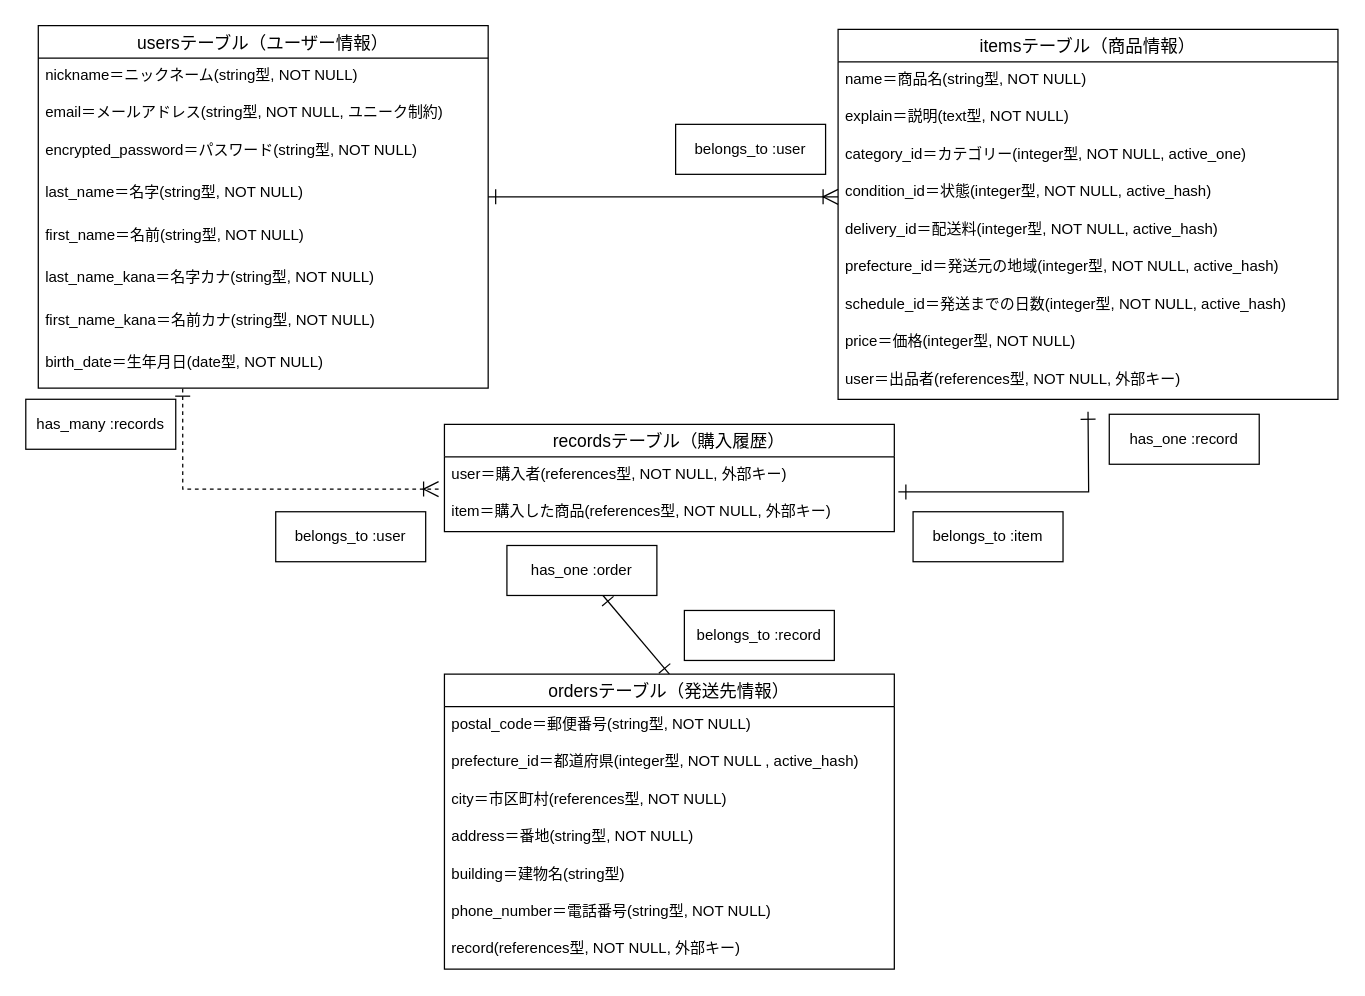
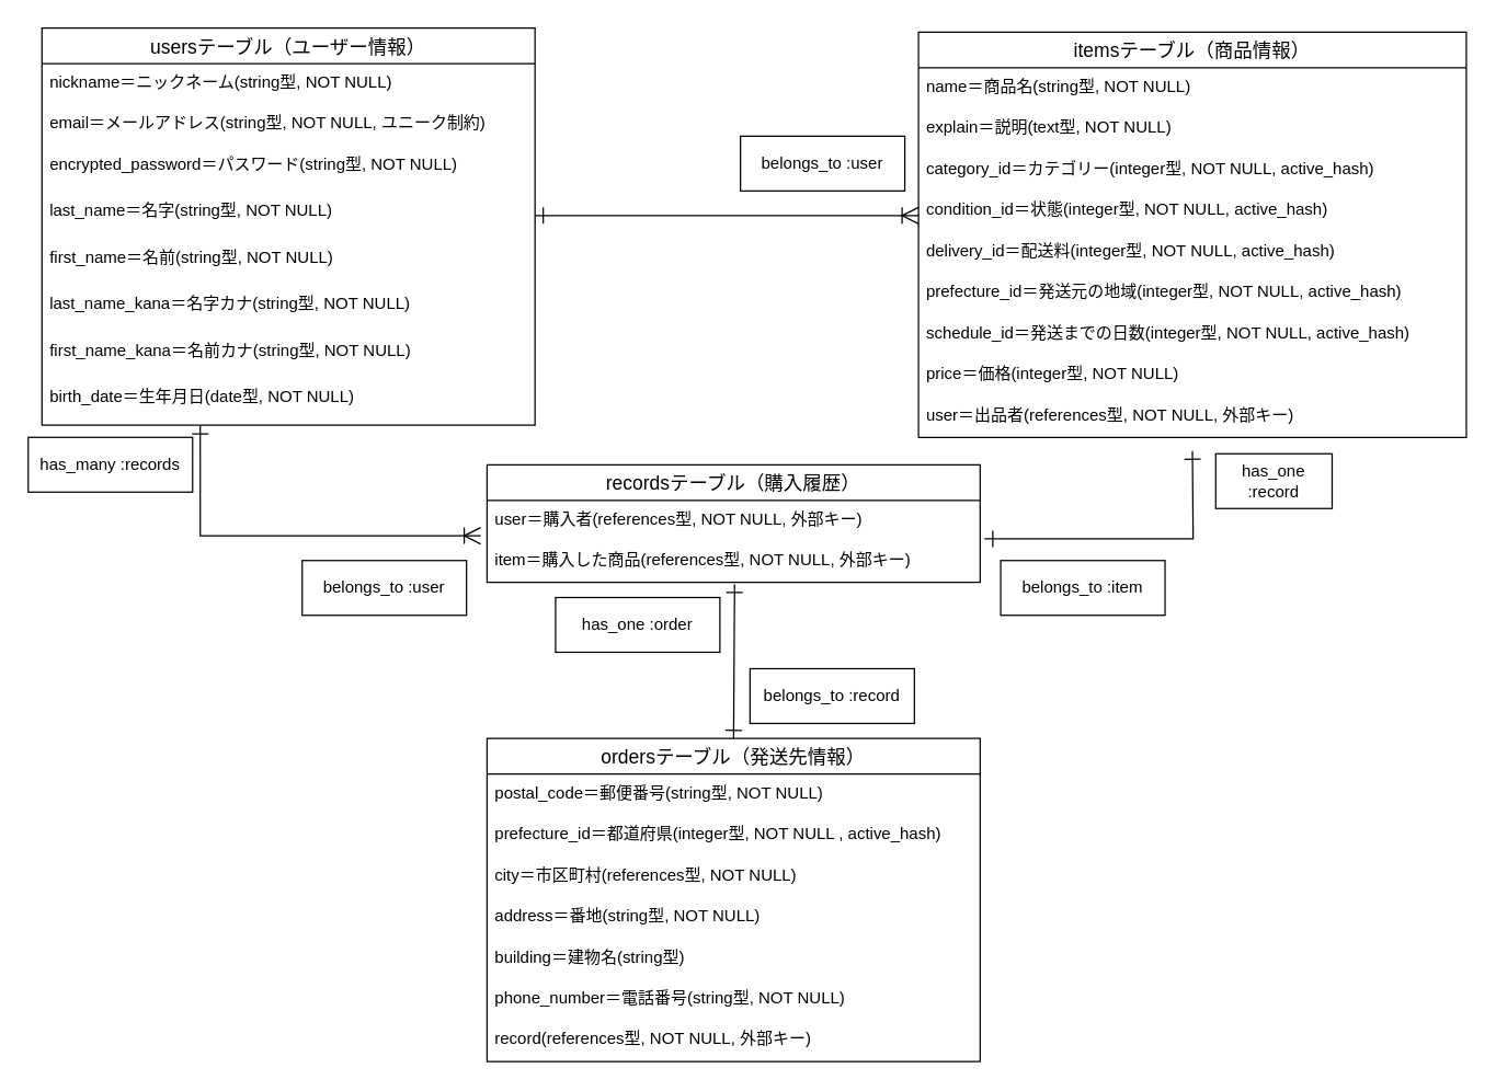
  <mxCell id="0" />
  <mxCell id="1" parent="0" />
  <mxCell id="2" value="usersテーブル（ユーザー情報）" style="swimlane;fontStyle=0;childLayout=stackLayout;horizontal=1;startSize=26;horizontalStack=0;resizeParent=1;resizeParentMax=0;resizeLast=0;collapsible=1;marginBottom=0;align=center;fontSize=14;spacing=2;labelBackgroundColor=none;" parent="1" vertex="1"><mxGeometry x="30" y="20" width="360" height="290" as="geometry"><mxRectangle x="120" y="40" width="130" height="30" as="alternateBounds" /></mxGeometry></mxCell>
  <mxCell id="3" value="nickname＝ニックネーム(string型, NOT NULL)" style="text;strokeColor=none;fillColor=none;spacingLeft=4;spacingRight=4;overflow=hidden;rotatable=0;points=[[0,0.5],[1,0.5]];portConstraint=eastwest;fontSize=12;" parent="2" vertex="1"><mxGeometry y="26" width="360" height="30" as="geometry" /></mxCell>
  <mxCell id="4" value="email＝メールアドレス(string型, NOT NULL, ユニーク制約)" style="text;strokeColor=none;fillColor=none;spacingLeft=4;spacingRight=4;overflow=hidden;rotatable=0;points=[[0,0.5],[1,0.5]];portConstraint=eastwest;fontSize=12;" parent="2" vertex="1"><mxGeometry y="56" width="360" height="30" as="geometry" /></mxCell>
  <mxCell id="5" value="encrypted_password＝パスワード(string型, NOT NULL)" style="text;strokeColor=none;fillColor=none;spacingLeft=4;spacingRight=4;overflow=hidden;rotatable=0;points=[[0,0.5],[1,0.5]];portConstraint=eastwest;fontSize=12;" parent="2" vertex="1"><mxGeometry y="86" width="360" height="34" as="geometry" /></mxCell>
  <mxCell id="6" value="last_name＝名字(string型, NOT NULL)" style="text;strokeColor=none;fillColor=none;spacingLeft=4;spacingRight=4;overflow=hidden;rotatable=0;points=[[0,0.5],[1,0.5]];portConstraint=eastwest;fontSize=12;" parent="2" vertex="1"><mxGeometry y="120" width="360" height="34" as="geometry" /></mxCell>
  <mxCell id="7" value="first_name＝名前(string型, NOT NULL)" style="text;strokeColor=none;fillColor=none;spacingLeft=4;spacingRight=4;overflow=hidden;rotatable=0;points=[[0,0.5],[1,0.5]];portConstraint=eastwest;fontSize=12;" parent="2" vertex="1"><mxGeometry y="154" width="360" height="34" as="geometry" /></mxCell>
  <mxCell id="8" value="last_name_kana＝名字カナ(string型, NOT NULL)" style="text;strokeColor=none;fillColor=none;spacingLeft=4;spacingRight=4;overflow=hidden;rotatable=0;points=[[0,0.5],[1,0.5]];portConstraint=eastwest;fontSize=12;whiteSpace=wrap;" parent="2" vertex="1"><mxGeometry y="188" width="360" height="34" as="geometry" /></mxCell>
  <mxCell id="9" value="first_name_kana＝名前カナ(string型, NOT NULL)" style="text;strokeColor=none;fillColor=none;spacingLeft=4;spacingRight=4;overflow=hidden;rotatable=0;points=[[0,0.5],[1,0.5]];portConstraint=eastwest;fontSize=12;" parent="2" vertex="1"><mxGeometry y="222" width="360" height="34" as="geometry" /></mxCell>
  <mxCell id="10" value="birth_date＝生年月日(date型, NOT NULL)" style="text;strokeColor=none;fillColor=none;spacingLeft=4;spacingRight=4;overflow=hidden;rotatable=0;points=[[0,0.5],[1,0.5]];portConstraint=eastwest;fontSize=12;" parent="2" vertex="1"><mxGeometry y="256" width="360" height="34" as="geometry" /></mxCell>
  <mxCell id="11" value="itemsテーブル（商品情報）" style="swimlane;fontStyle=0;childLayout=stackLayout;horizontal=1;startSize=26;horizontalStack=0;resizeParent=1;resizeParentMax=0;resizeLast=0;collapsible=1;marginBottom=0;align=center;fontSize=14;" parent="1" vertex="1"><mxGeometry x="670" y="23" width="400" height="296" as="geometry" /></mxCell>
  <mxCell id="12" value="name＝商品名(string型, NOT NULL)" style="text;strokeColor=none;fillColor=none;spacingLeft=4;spacingRight=4;overflow=hidden;rotatable=0;points=[[0,0.5],[1,0.5]];portConstraint=eastwest;fontSize=12;" parent="11" vertex="1"><mxGeometry y="26" width="400" height="30" as="geometry" /></mxCell>
  <mxCell id="13" value="explain＝説明(text型, NOT NULL)" style="text;strokeColor=none;fillColor=none;spacingLeft=4;spacingRight=4;overflow=hidden;rotatable=0;points=[[0,0.5],[1,0.5]];portConstraint=eastwest;fontSize=12;labelBorderColor=none;" parent="11" vertex="1"><mxGeometry y="56" width="400" height="30" as="geometry" /></mxCell>
- <mxCell id="14" value="category_id＝カテゴリー(integer型, NOT NULL, active_one)" style="text;strokeColor=none;fillColor=none;spacingLeft=4;spacingRight=4;overflow=hidden;rotatable=0;points=[[0,0.5],[1,0.5]];portConstraint=eastwest;fontSize=12;" parent="11" vertex="1"><mxGeometry y="86" width="400" height="30" as="geometry" /></mxCell>
+ <mxCell id="14" value="category_id＝カテゴリー(integer型, NOT NULL, active_hash)" style="text;strokeColor=none;fillColor=none;spacingLeft=4;spacingRight=4;overflow=hidden;rotatable=0;points=[[0,0.5],[1,0.5]];portConstraint=eastwest;fontSize=12;" parent="11" vertex="1"><mxGeometry y="86" width="400" height="30" as="geometry" /></mxCell>
  <mxCell id="15" value="condition_id＝状態(integer型, NOT NULL, active_hash)" style="text;strokeColor=none;fillColor=none;spacingLeft=4;spacingRight=4;overflow=hidden;rotatable=0;points=[[0,0.5],[1,0.5]];portConstraint=eastwest;fontSize=12;" parent="11" vertex="1"><mxGeometry y="116" width="400" height="30" as="geometry" /></mxCell>
  <mxCell id="16" value="delivery_id＝配送料(integer型, NOT NULL, active_hash)" style="text;strokeColor=none;fillColor=none;spacingLeft=4;spacingRight=4;overflow=hidden;rotatable=0;points=[[0,0.5],[1,0.5]];portConstraint=eastwest;fontSize=12;" parent="11" vertex="1"><mxGeometry y="146" width="400" height="30" as="geometry" /></mxCell>
  <mxCell id="17" value="prefecture_id＝発送元の地域(integer型, NOT NULL, active_hash)" style="text;strokeColor=none;fillColor=none;spacingLeft=4;spacingRight=4;overflow=hidden;rotatable=0;points=[[0,0.5],[1,0.5]];portConstraint=eastwest;fontSize=12;" parent="11" vertex="1"><mxGeometry y="176" width="400" height="30" as="geometry" /></mxCell>
  <mxCell id="18" value="schedule_id＝発送までの日数(integer型, NOT NULL, active_hash)" style="text;strokeColor=none;fillColor=none;spacingLeft=4;spacingRight=4;overflow=hidden;rotatable=0;points=[[0,0.5],[1,0.5]];portConstraint=eastwest;fontSize=12;" parent="11" vertex="1"><mxGeometry y="206" width="400" height="30" as="geometry" /></mxCell>
  <mxCell id="19" value="price＝価格(integer型, NOT NULL)" style="text;strokeColor=none;fillColor=none;spacingLeft=4;spacingRight=4;overflow=hidden;rotatable=0;points=[[0,0.5],[1,0.5]];portConstraint=eastwest;fontSize=12;" parent="11" vertex="1"><mxGeometry y="236" width="400" height="30" as="geometry" /></mxCell>
  <mxCell id="20" value="user＝出品者(references型, NOT NULL, 外部キー)" style="text;strokeColor=none;fillColor=none;spacingLeft=4;spacingRight=4;overflow=hidden;rotatable=0;points=[[0,0.5],[1,0.5]];portConstraint=eastwest;fontSize=12;" parent="11" vertex="1"><mxGeometry y="266" width="400" height="30" as="geometry" /></mxCell>
- <mxCell id="21" style="edgeStyle=none;rounded=0;jumpSize=0;html=1;exitX=0.5;exitY=0;exitDx=0;exitDy=0;startArrow=ERone;startFill=0;endArrow=ERone;endFill=0;startSize=10;endSize=10;sourcePerimeterSpacing=0;" parent="1" source="22" target="41" edge="1"><mxGeometry relative="1" as="geometry" /></mxCell>
+ <mxCell id="21" style="edgeStyle=none;rounded=0;jumpSize=0;html=1;exitX=0.5;exitY=0;exitDx=0;exitDy=0;entryX=0.502;entryY=1.044;entryDx=0;entryDy=0;entryPerimeter=0;startArrow=ERone;startFill=0;endArrow=ERone;endFill=0;startSize=10;endSize=10;sourcePerimeterSpacing=0;" parent="1" source="22" target="34" edge="1"><mxGeometry relative="1" as="geometry" /></mxCell>
  <mxCell id="22" value="ordersテーブル（発送先情報）" style="swimlane;fontStyle=0;childLayout=stackLayout;horizontal=1;startSize=26;horizontalStack=0;resizeParent=1;resizeParentMax=0;resizeLast=0;collapsible=1;marginBottom=0;align=center;fontSize=14;" parent="1" vertex="1"><mxGeometry x="355" y="539" width="360" height="236" as="geometry" /></mxCell>
  <mxCell id="23" value="postal_code＝郵便番号(string型, NOT NULL)" style="text;strokeColor=none;fillColor=none;spacingLeft=4;spacingRight=4;overflow=hidden;rotatable=0;points=[[0,0.5],[1,0.5]];portConstraint=eastwest;fontSize=12;" parent="22" vertex="1"><mxGeometry y="26" width="360" height="30" as="geometry" /></mxCell>
  <mxCell id="24" value="prefecture_id＝都道府県(integer型, NOT NULL , active_hash)" style="text;strokeColor=none;fillColor=none;spacingLeft=4;spacingRight=4;overflow=hidden;rotatable=0;points=[[0,0.5],[1,0.5]];portConstraint=eastwest;fontSize=12;" parent="22" vertex="1"><mxGeometry y="56" width="360" height="30" as="geometry" /></mxCell>
  <mxCell id="25" value="city＝市区町村(references型, NOT NULL)" style="text;strokeColor=none;fillColor=none;spacingLeft=4;spacingRight=4;overflow=hidden;rotatable=0;points=[[0,0.5],[1,0.5]];portConstraint=eastwest;fontSize=12;" parent="22" vertex="1"><mxGeometry y="86" width="360" height="30" as="geometry" /></mxCell>
  <mxCell id="26" value="address＝番地(string型, NOT NULL)" style="text;strokeColor=none;fillColor=none;spacingLeft=4;spacingRight=4;overflow=hidden;rotatable=0;points=[[0,0.5],[1,0.5]];portConstraint=eastwest;fontSize=12;" parent="22" vertex="1"><mxGeometry y="116" width="360" height="30" as="geometry" /></mxCell>
  <mxCell id="27" value="building＝建物名(string型)" style="text;strokeColor=none;fillColor=none;spacingLeft=4;spacingRight=4;overflow=hidden;rotatable=0;points=[[0,0.5],[1,0.5]];portConstraint=eastwest;fontSize=12;" parent="22" vertex="1"><mxGeometry y="146" width="360" height="30" as="geometry" /></mxCell>
  <mxCell id="28" value="phone_number＝電話番号(string型, NOT NULL)" style="text;strokeColor=none;fillColor=none;spacingLeft=4;spacingRight=4;overflow=hidden;rotatable=0;points=[[0,0.5],[1,0.5]];portConstraint=eastwest;fontSize=12;" parent="22" vertex="1"><mxGeometry y="176" width="360" height="30" as="geometry" /></mxCell>
  <mxCell id="29" value="record(references型, NOT NULL, 外部キー)" style="text;strokeColor=none;fillColor=none;spacingLeft=4;spacingRight=4;overflow=hidden;rotatable=0;points=[[0,0.5],[1,0.5]];portConstraint=eastwest;fontSize=12;" parent="22" vertex="1"><mxGeometry y="206" width="360" height="30" as="geometry" /></mxCell>
- <mxCell id="30" style="html=1;exitX=-0.013;exitY=-0.137;exitDx=0;exitDy=0;entryX=0.321;entryY=1.015;entryDx=0;entryDy=0;entryPerimeter=0;startArrow=ERoneToMany;startFill=0;endArrow=ERone;endFill=0;startSize=10;endSize=10;jumpSize=0;edgeStyle=orthogonalEdgeStyle;rounded=0;exitPerimeter=0;dashed=1;" parent="1" source="34" target="10" edge="1"><mxGeometry relative="1" as="geometry" /></mxCell>
+ <mxCell id="30" style="html=1;exitX=-0.013;exitY=-0.137;exitDx=0;exitDy=0;entryX=0.321;entryY=1.015;entryDx=0;entryDy=0;entryPerimeter=0;startArrow=ERoneToMany;startFill=0;endArrow=ERone;endFill=0;startSize=10;endSize=10;jumpSize=0;edgeStyle=orthogonalEdgeStyle;rounded=0;exitPerimeter=0;" parent="1" source="34" target="10" edge="1"><mxGeometry relative="1" as="geometry" /></mxCell>
  <mxCell id="31" style="html=1;exitX=1.009;exitY=-0.063;exitDx=0;exitDy=0;startArrow=ERone;startFill=0;endArrow=ERone;endFill=0;startSize=10;endSize=10;jumpSize=0;edgeStyle=orthogonalEdgeStyle;rounded=0;sourcePerimeterSpacing=0;exitPerimeter=0;" parent="1" source="34" edge="1"><mxGeometry relative="1" as="geometry"><mxPoint x="720.12" y="435.49" as="sourcePoint" /><mxPoint x="870" y="329" as="targetPoint" /></mxGeometry></mxCell>
  <mxCell id="32" value="recordsテーブル（購入履歴）" style="swimlane;fontStyle=0;childLayout=stackLayout;horizontal=1;startSize=26;horizontalStack=0;resizeParent=1;resizeParentMax=0;resizeLast=0;collapsible=1;marginBottom=0;align=center;fontSize=14;" parent="1" vertex="1"><mxGeometry x="355" y="339" width="360" height="86" as="geometry" /></mxCell>
  <mxCell id="33" value="user＝購入者(references型, NOT NULL, 外部キー)" style="text;strokeColor=none;fillColor=none;spacingLeft=4;spacingRight=4;overflow=hidden;rotatable=0;points=[[0,0.5],[1,0.5]];portConstraint=eastwest;fontSize=12;" parent="32" vertex="1"><mxGeometry y="26" width="360" height="30" as="geometry" /></mxCell>
  <mxCell id="34" value="item＝購入した商品(references型, NOT NULL, 外部キー)" style="text;strokeColor=none;fillColor=none;spacingLeft=4;spacingRight=4;overflow=hidden;rotatable=0;points=[[0,0.5],[1,0.5]];portConstraint=eastwest;fontSize=12;" parent="32" vertex="1"><mxGeometry y="56" width="360" height="30" as="geometry" /></mxCell>
  <mxCell id="35" style="rounded=0;jumpSize=0;html=1;startArrow=ERone;startFill=0;endArrow=ERoneToMany;endFill=0;sourcePerimeterSpacing=0;endSize=10;startSize=10;exitX=1;exitY=0.5;exitDx=0;exitDy=0;" parent="1" source="6" edge="1"><mxGeometry relative="1" as="geometry"><mxPoint x="350" y="181" as="sourcePoint" /><mxPoint x="670" y="157" as="targetPoint" /></mxGeometry></mxCell>
- <mxCell id="36" value="has_one :record" style="whiteSpace=wrap;html=1;align=center;labelBackgroundColor=none;labelBorderColor=none;strokeColor=default;" parent="1" vertex="1"><mxGeometry x="887" y="331" width="120" height="40" as="geometry" /></mxCell>
+ <mxCell id="36" value="has_one :record" style="whiteSpace=wrap;html=1;align=center;labelBackgroundColor=none;labelBorderColor=none;strokeColor=default;" parent="1" vertex="1"><mxGeometry x="887" y="331" width="85" height="40" as="geometry" /></mxCell>
  <mxCell id="37" value="belongs_to :item" style="whiteSpace=wrap;html=1;align=center;labelBackgroundColor=none;labelBorderColor=none;strokeColor=default;" parent="1" vertex="1"><mxGeometry x="730" y="409" width="120" height="40" as="geometry" /></mxCell>
  <mxCell id="38" value="belongs_to :user" style="whiteSpace=wrap;html=1;align=center;labelBackgroundColor=none;labelBorderColor=none;strokeColor=default;" parent="1" vertex="1"><mxGeometry x="220" y="409" width="120" height="40" as="geometry" /></mxCell>
  <mxCell id="39" value="has_many :records" style="whiteSpace=wrap;html=1;align=center;labelBackgroundColor=none;labelBorderColor=none;strokeColor=default;" parent="1" vertex="1"><mxGeometry x="20" y="319" width="120" height="40" as="geometry" /></mxCell>
  <mxCell id="40" value="belongs_to :user" style="whiteSpace=wrap;html=1;align=center;labelBackgroundColor=none;labelBorderColor=none;strokeColor=default;" parent="1" vertex="1"><mxGeometry x="540" y="99" width="120" height="40" as="geometry" /></mxCell>
  <mxCell id="41" value="has_one :order" style="whiteSpace=wrap;html=1;align=center;labelBackgroundColor=none;labelBorderColor=none;strokeColor=default;" parent="1" vertex="1"><mxGeometry x="405" y="436" width="120" height="40" as="geometry" /></mxCell>
  <mxCell id="42" value="belongs_to :record" style="whiteSpace=wrap;html=1;align=center;labelBackgroundColor=none;labelBorderColor=none;strokeColor=default;" parent="1" vertex="1"><mxGeometry x="547" y="488" width="120" height="40" as="geometry" /></mxCell>
